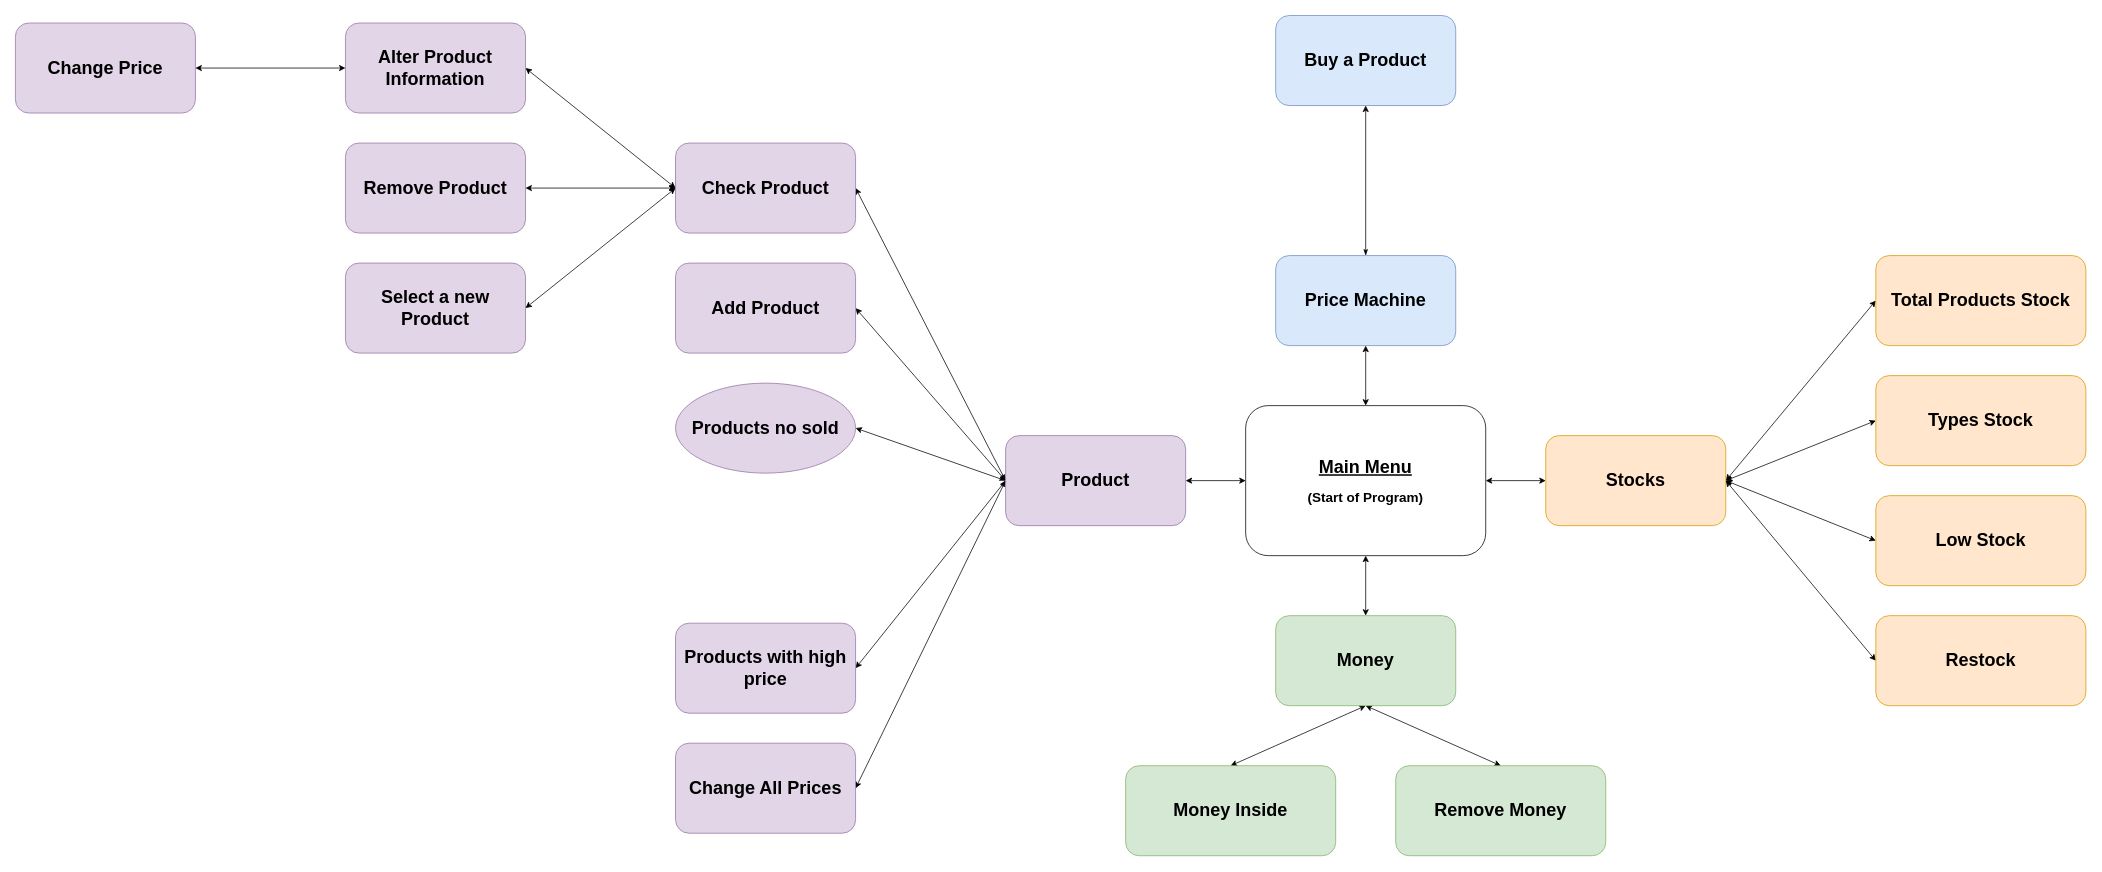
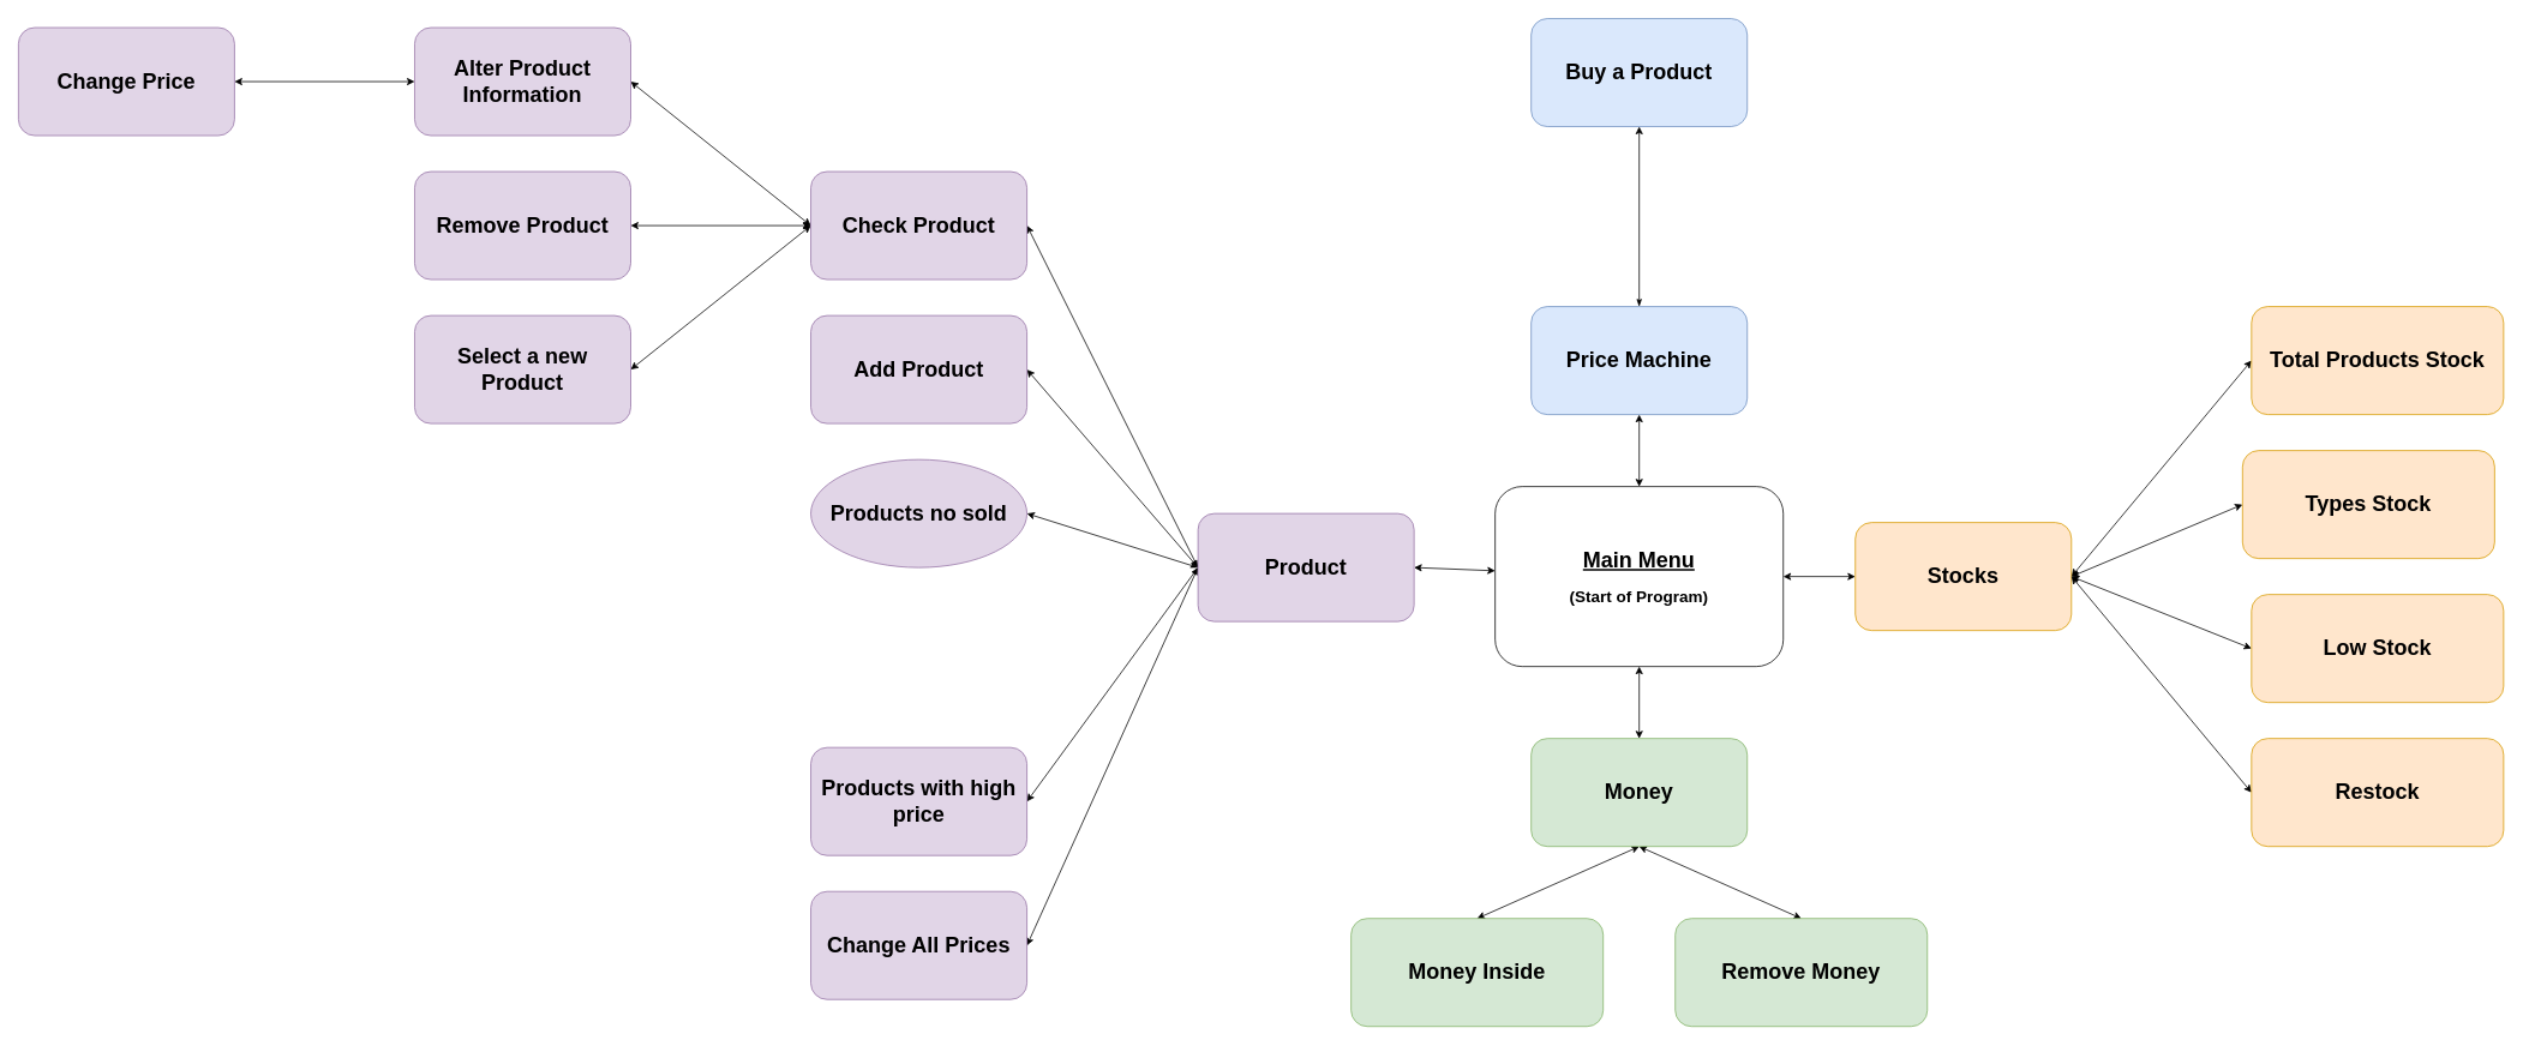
  <mxCell id="0" />
  <mxCell id="1" parent="0" />
  <mxCell id="2" style="edgeStyle=orthogonalEdgeStyle;rounded=0;orthogonalLoop=1;jettySize=auto;html=1;exitX=0.5;exitY=0;exitDx=0;exitDy=0;entryX=0.5;entryY=1;entryDx=0;entryDy=0;startArrow=classic;startFill=1;" parent="1" source="6" target="8" edge="1"><mxGeometry relative="1" as="geometry" /></mxCell>
  <mxCell id="3" style="edgeStyle=orthogonalEdgeStyle;rounded=0;orthogonalLoop=1;jettySize=auto;html=1;entryX=0;entryY=0.5;entryDx=0;entryDy=0;startArrow=classic;startFill=1;" parent="1" source="6" target="11" edge="1"><mxGeometry relative="1" as="geometry" /></mxCell>
  <mxCell id="4" style="rounded=0;orthogonalLoop=1;jettySize=auto;html=1;entryX=0.5;entryY=0;entryDx=0;entryDy=0;startArrow=classic;startFill=1;" parent="1" source="6" target="21" edge="1"><mxGeometry relative="1" as="geometry" /></mxCell>
  <mxCell id="5" style="rounded=0;orthogonalLoop=1;jettySize=auto;html=1;entryX=1;entryY=0.5;entryDx=0;entryDy=0;startArrow=classic;startFill=1;" parent="1" source="6" target="29" edge="1"><mxGeometry relative="1" as="geometry" /></mxCell>
  <mxCell id="6" value="&lt;h1&gt;&lt;u&gt;Main Menu&lt;/u&gt;&lt;/h1&gt;&lt;h2&gt;(Start of Program)&lt;/h2&gt;" style="rounded=1;whiteSpace=wrap;html=1;" parent="1" vertex="1"><mxGeometry x="1660" y="540" width="320" height="200" as="geometry" /></mxCell>
  <mxCell id="7" style="edgeStyle=orthogonalEdgeStyle;rounded=0;orthogonalLoop=1;jettySize=auto;html=1;entryX=0.5;entryY=1;entryDx=0;entryDy=0;startArrow=classicThin;startFill=1;" parent="1" source="8" target="9" edge="1"><mxGeometry relative="1" as="geometry" /></mxCell>
  <mxCell id="8" value="&lt;h1&gt;Price Machine&lt;/h1&gt;" style="rounded=1;whiteSpace=wrap;html=1;fillColor=#dae8fc;strokeColor=#6c8ebf;" parent="1" vertex="1"><mxGeometry x="1700" y="340" width="240" height="120" as="geometry" /></mxCell>
  <mxCell id="9" value="&lt;h1&gt;Buy a Product&lt;/h1&gt;" style="rounded=1;whiteSpace=wrap;html=1;fillColor=#dae8fc;strokeColor=#6c8ebf;" parent="1" vertex="1"><mxGeometry x="1700" y="20" width="240" height="120" as="geometry" /></mxCell>
  <mxCell id="10" style="rounded=0;orthogonalLoop=1;jettySize=auto;html=1;entryX=0;entryY=0.5;entryDx=0;entryDy=0;startArrow=classic;startFill=1;" parent="1" target="12" edge="1"><mxGeometry relative="1" as="geometry"><mxPoint x="2300" y="640" as="sourcePoint" /></mxGeometry></mxCell>
  <mxCell id="11" value="&lt;h1&gt;Stocks&lt;/h1&gt;" style="rounded=1;whiteSpace=wrap;html=1;fillColor=#ffe6cc;strokeColor=#d79b00;" parent="1" vertex="1"><mxGeometry x="2060" y="580" width="240" height="120" as="geometry" /></mxCell>
  <mxCell id="12" value="&lt;h1&gt;Total Products Stock&lt;/h1&gt;" style="rounded=1;whiteSpace=wrap;html=1;fillColor=#ffe6cc;strokeColor=#d79b00;" parent="1" vertex="1"><mxGeometry x="2500" y="340" width="280" height="120" as="geometry" /></mxCell>
  <mxCell id="13" style="rounded=0;orthogonalLoop=1;jettySize=auto;html=1;entryX=0;entryY=0.5;entryDx=0;entryDy=0;exitX=1;exitY=0.5;exitDx=0;exitDy=0;startArrow=classic;startFill=1;" parent="1" source="11" target="14" edge="1"><mxGeometry relative="1" as="geometry"><mxPoint x="2420" y="840" as="sourcePoint" /></mxGeometry></mxCell>
- <mxCell id="14" value="&lt;h1&gt;Types Stock&lt;/h1&gt;" style="rounded=1;whiteSpace=wrap;html=1;fillColor=#ffe6cc;strokeColor=#d79b00;" parent="1" vertex="1"><mxGeometry x="2500" width="280" height="120" as="geometry" y="500" /></mxCell>
+ <mxCell id="14" value="&lt;h1&gt;Types Stock&lt;/h1&gt;" style="rounded=1;whiteSpace=wrap;html=1;fillColor=#ffe6cc;strokeColor=#d79b00;" parent="1" vertex="1"><mxGeometry x="2490" y="500" width="280" height="120" as="geometry" /></mxCell>
  <mxCell id="15" style="rounded=0;orthogonalLoop=1;jettySize=auto;html=1;entryX=0;entryY=0.5;entryDx=0;entryDy=0;exitX=1;exitY=0.5;exitDx=0;exitDy=0;startArrow=classic;startFill=1;" parent="1" source="11" target="16" edge="1"><mxGeometry relative="1" as="geometry"><mxPoint x="2340" y="620" as="sourcePoint" /></mxGeometry></mxCell>
  <mxCell id="16" value="&lt;h1&gt;Low Stock&lt;/h1&gt;" style="rounded=1;whiteSpace=wrap;html=1;fillColor=#ffe6cc;strokeColor=#d79b00;" parent="1" vertex="1"><mxGeometry x="2500" y="660" width="280" height="120" as="geometry" /></mxCell>
  <mxCell id="17" style="rounded=0;orthogonalLoop=1;jettySize=auto;html=1;entryX=0;entryY=0.5;entryDx=0;entryDy=0;exitX=1;exitY=0.5;exitDx=0;exitDy=0;startArrow=classic;startFill=1;" parent="1" source="11" target="18" edge="1"><mxGeometry relative="1" as="geometry"><mxPoint x="2340" y="860" as="sourcePoint" /></mxGeometry></mxCell>
  <mxCell id="18" value="&lt;h1&gt;Restock&lt;/h1&gt;" style="rounded=1;whiteSpace=wrap;html=1;fillColor=#ffe6cc;strokeColor=#d79b00;" parent="1" vertex="1"><mxGeometry x="2500" y="820" width="280" height="120" as="geometry" /></mxCell>
  <mxCell id="19" style="rounded=0;orthogonalLoop=1;jettySize=auto;html=1;entryX=0.5;entryY=0;entryDx=0;entryDy=0;exitX=0.5;exitY=1;exitDx=0;exitDy=0;startArrow=classic;startFill=1;" parent="1" source="21" target="23" edge="1"><mxGeometry relative="1" as="geometry" /></mxCell>
  <mxCell id="20" style="rounded=0;orthogonalLoop=1;jettySize=auto;html=1;exitX=0.5;exitY=1;exitDx=0;exitDy=0;entryX=0.5;entryY=0;entryDx=0;entryDy=0;startArrow=classic;startFill=1;" parent="1" source="21" target="22" edge="1"><mxGeometry relative="1" as="geometry" /></mxCell>
  <mxCell id="21" value="&lt;h1&gt;Money&lt;/h1&gt;" style="rounded=1;whiteSpace=wrap;html=1;fillColor=#d5e8d4;strokeColor=#82b366;" parent="1" vertex="1"><mxGeometry x="1700" y="820" width="240" height="120" as="geometry" /></mxCell>
  <mxCell id="22" value="&lt;h1&gt;Remove Money&lt;/h1&gt;" style="rounded=1;whiteSpace=wrap;html=1;fillColor=#d5e8d4;strokeColor=#82b366;" parent="1" vertex="1"><mxGeometry x="1860" y="1020" width="280" height="120" as="geometry" /></mxCell>
  <mxCell id="23" value="&lt;h1&gt;Money Inside&lt;/h1&gt;" style="rounded=1;whiteSpace=wrap;html=1;fillColor=#d5e8d4;strokeColor=#82b366;" parent="1" vertex="1"><mxGeometry x="1500" y="1020" width="280" height="120" as="geometry" /></mxCell>
  <mxCell id="24" style="rounded=0;orthogonalLoop=1;jettySize=auto;html=1;exitX=0;exitY=0.5;exitDx=0;exitDy=0;entryX=1;entryY=0.5;entryDx=0;entryDy=0;startArrow=classicThin;startFill=1;" parent="1" source="29" target="30" edge="1"><mxGeometry relative="1" as="geometry" /></mxCell>
  <mxCell id="25" style="rounded=0;orthogonalLoop=1;jettySize=auto;html=1;entryX=1;entryY=0.5;entryDx=0;entryDy=0;exitX=0;exitY=0.5;exitDx=0;exitDy=0;startArrow=classicThin;startFill=1;" parent="1" source="29" target="31" edge="1"><mxGeometry relative="1" as="geometry" /></mxCell>
  <mxCell id="26" style="rounded=0;orthogonalLoop=1;jettySize=auto;html=1;entryX=1;entryY=0.5;entryDx=0;entryDy=0;exitX=0;exitY=0.5;exitDx=0;exitDy=0;startArrow=classicThin;startFill=1;" parent="1" source="29" target="35" edge="1"><mxGeometry relative="1" as="geometry" /></mxCell>
  <mxCell id="27" style="rounded=0;orthogonalLoop=1;jettySize=auto;html=1;entryX=1;entryY=0.5;entryDx=0;entryDy=0;exitX=0;exitY=0.5;exitDx=0;exitDy=0;startArrow=classicThin;startFill=1;" parent="1" source="29" target="36" edge="1"><mxGeometry relative="1" as="geometry" /></mxCell>
  <mxCell id="28" style="rounded=0;orthogonalLoop=1;jettySize=auto;html=1;entryX=1;entryY=0.5;entryDx=0;entryDy=0;exitX=0;exitY=0.5;exitDx=0;exitDy=0;startArrow=classicThin;startFill=1;" parent="1" source="29" target="32" edge="1"><mxGeometry relative="1" as="geometry" /></mxCell>
- <mxCell id="29" value="&lt;h1&gt;Product&lt;/h1&gt;" style="rounded=1;whiteSpace=wrap;html=1;fillColor=#e1d5e7;strokeColor=#9673a6;" parent="1" vertex="1"><mxGeometry x="1340" y="580" width="240" height="120" as="geometry" /></mxCell>
+ <mxCell id="29" value="&lt;h1&gt;Product&lt;/h1&gt;" style="rounded=1;whiteSpace=wrap;html=1;fillColor=#e1d5e7;strokeColor=#9673a6;" parent="1" vertex="1"><mxGeometry x="1330" y="570" width="240" height="120" as="geometry" /></mxCell>
  <mxCell id="30" value="&lt;h1&gt;Products no sold&lt;/h1&gt;" style="ellipse;whiteSpace=wrap;html=1;fillColor=#e1d5e7;strokeColor=#9673a6;" parent="1" vertex="1"><mxGeometry x="900" y="510" width="240" height="120" as="geometry" /></mxCell>
  <mxCell id="31" value="&lt;h1&gt;Add Product&lt;/h1&gt;" style="rounded=1;whiteSpace=wrap;html=1;fillColor=#e1d5e7;strokeColor=#9673a6;" parent="1" vertex="1"><mxGeometry x="900" y="350" width="240" height="120" as="geometry" /></mxCell>
  <mxCell id="32" value="&lt;h1&gt;Change All Prices&lt;/h1&gt;" style="rounded=1;whiteSpace=wrap;html=1;fillColor=#e1d5e7;strokeColor=#9673a6;" parent="1" vertex="1"><mxGeometry x="900" y="990" width="240" height="120" as="geometry" /></mxCell>
  <mxCell id="33" style="rounded=0;orthogonalLoop=1;jettySize=auto;html=1;entryX=1;entryY=0.5;entryDx=0;entryDy=0;exitX=0;exitY=0.5;exitDx=0;exitDy=0;startArrow=classic;startFill=1;" parent="1" source="35" target="37" edge="1"><mxGeometry relative="1" as="geometry" /></mxCell>
  <mxCell id="34" style="rounded=0;orthogonalLoop=1;jettySize=auto;html=1;entryX=1;entryY=0.5;entryDx=0;entryDy=0;exitX=0;exitY=0.5;exitDx=0;exitDy=0;startArrow=classic;startFill=1;" parent="1" source="35" target="38" edge="1"><mxGeometry relative="1" as="geometry" /></mxCell>
  <mxCell id="35" value="&lt;h1&gt;Check Product&lt;/h1&gt;" style="rounded=1;whiteSpace=wrap;html=1;fillColor=#e1d5e7;strokeColor=#9673a6;" parent="1" vertex="1"><mxGeometry x="900" y="190" width="240" height="120" as="geometry" /></mxCell>
  <mxCell id="36" value="&lt;h1&gt;Products with high price&lt;/h1&gt;" style="rounded=1;whiteSpace=wrap;html=1;fillColor=#e1d5e7;strokeColor=#9673a6;" parent="1" vertex="1"><mxGeometry x="900" y="830" width="240" height="120" as="geometry" /></mxCell>
  <mxCell id="37" value="&lt;h1&gt;Select a new Product&lt;/h1&gt;" style="rounded=1;whiteSpace=wrap;html=1;fillColor=#e1d5e7;strokeColor=#9673a6;" parent="1" vertex="1"><mxGeometry x="460" y="350" width="240" height="120" as="geometry" /></mxCell>
  <mxCell id="38" value="&lt;h1&gt;Alter Product Information&lt;/h1&gt;" style="rounded=1;whiteSpace=wrap;html=1;fillColor=#e1d5e7;strokeColor=#9673a6;" parent="1" vertex="1"><mxGeometry x="460" y="30" width="240" height="120" as="geometry" /></mxCell>
  <mxCell id="39" style="rounded=0;orthogonalLoop=1;jettySize=auto;html=1;entryX=1;entryY=0.5;entryDx=0;entryDy=0;exitX=0;exitY=0.5;exitDx=0;exitDy=0;startArrow=classic;startFill=1;" parent="1" source="38" target="40" edge="1"><mxGeometry relative="1" as="geometry"><mxPoint x="460" y="250" as="sourcePoint" /></mxGeometry></mxCell>
  <mxCell id="40" value="&lt;h1&gt;Change Price&lt;/h1&gt;" style="rounded=1;whiteSpace=wrap;html=1;fillColor=#e1d5e7;strokeColor=#9673a6;" parent="1" vertex="1"><mxGeometry x="20" y="30" width="240" height="120" as="geometry" /></mxCell>
  <mxCell id="41" style="rounded=0;orthogonalLoop=1;jettySize=auto;html=1;entryX=1;entryY=0.5;entryDx=0;entryDy=0;exitX=0;exitY=0.5;exitDx=0;exitDy=0;startArrow=classic;startFill=1;" parent="1" source="35" target="42" edge="1"><mxGeometry relative="1" as="geometry"><mxPoint x="900" y="30" as="sourcePoint" /></mxGeometry></mxCell>
  <mxCell id="42" value="&lt;h1&gt;Remove Product&lt;/h1&gt;" style="rounded=1;whiteSpace=wrap;html=1;fillColor=#e1d5e7;strokeColor=#9673a6;" parent="1" vertex="1"><mxGeometry x="460" y="190" width="240" height="120" as="geometry" /></mxCell>
